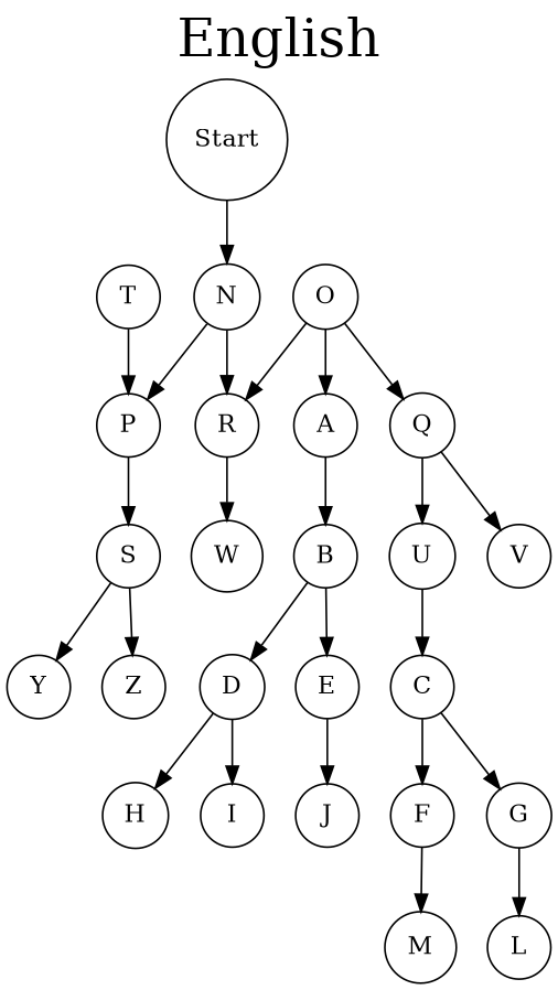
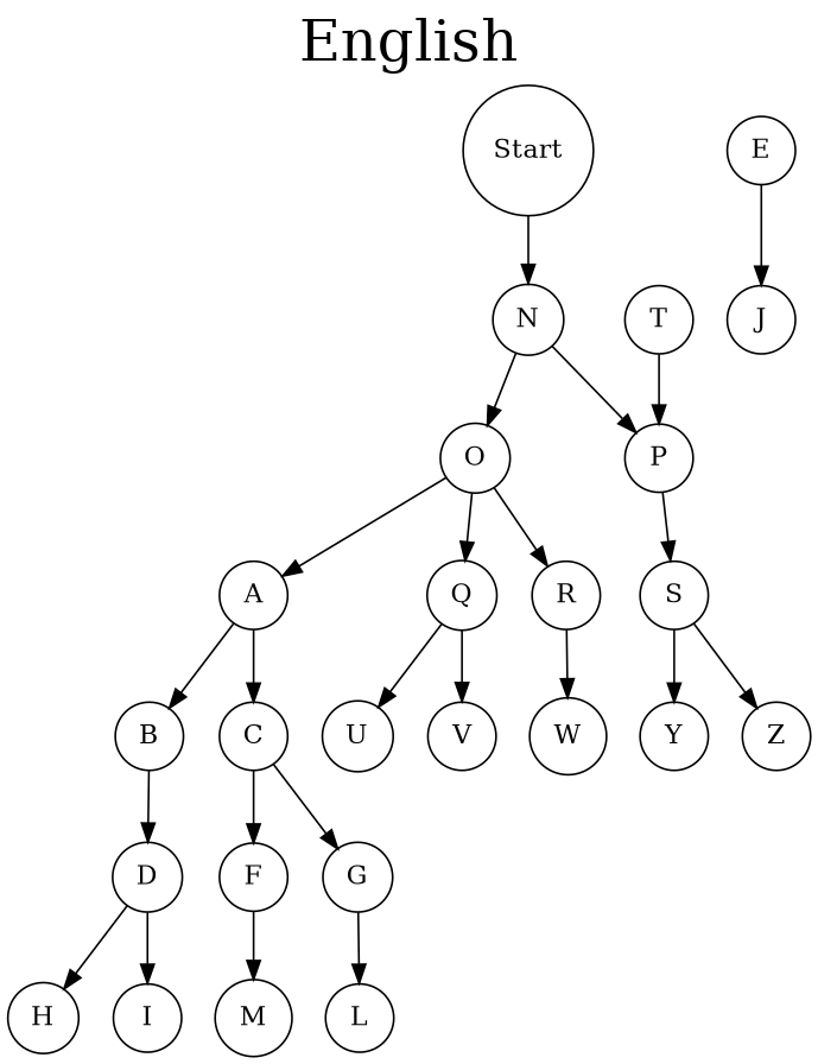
  digraph {
    fontsize=30
    label=English
    labelloc=top
    node [shape=circle]
    Start
    N
    A
    B
    C
    O
    P
    D
    E
    F
    G
    H
    I
    J
    M
    L
    Q
    R
    S
    U
    V
    W
    Y
    Z
    T
    Start -> N
-   N -> R
+   N -> O
    N -> P
    A -> B
-   U -> C
+   A -> C
    B -> D
-   B -> E
    C -> F
    C -> G
    O -> A
    O -> Q
    O -> R
    P -> S
    D -> H
    D -> I
    E -> J
    F -> M
    G -> L
    Q -> U
    Q -> V
    R -> W
    S -> Y
    S -> Z
    T -> P
  }
